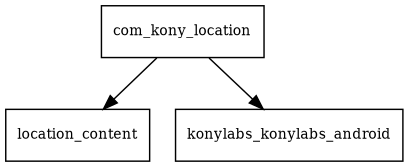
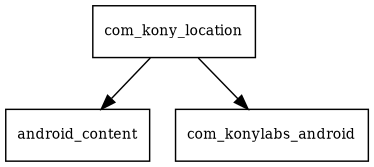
  digraph {
    node [fontsize=10.0 shape=box]
    com_kony_location
-   android_content [label=location_content]
-   com_konylabs_android [label=konylabs_konylabs_android]
+   android_content
+   com_konylabs_android
    com_kony_location -> android_content
    com_kony_location -> com_konylabs_android
  }
